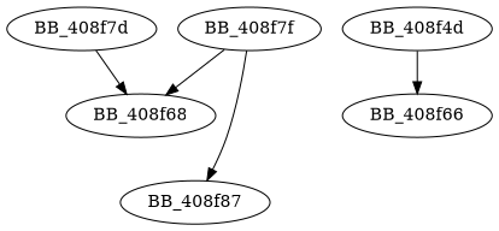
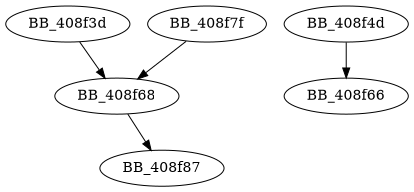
  digraph {
-   BB_408f3d [label=BB_408f7d]
+   BB_408f3d
    BB_408f68
    BB_408f4d
    BB_408f66
    BB_408f7f
    BB_408f87
    BB_408f3d -> BB_408f68
    BB_408f4d -> BB_408f66
    BB_408f7f -> BB_408f68
-   BB_408f7f -> BB_408f87
+   BB_408f68 -> BB_408f87
  }
